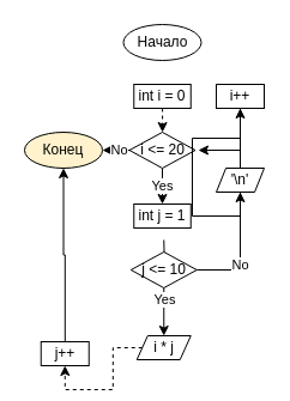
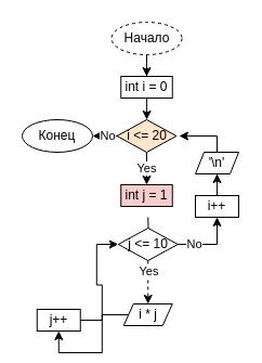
  <mxCell id="0" />
  <mxCell id="1" parent="0" />
- <mxCell id="3" value="Начало" style="ellipse;whiteSpace=wrap;html=1;" vertex="1" parent="1"><mxGeometry x="102.5" y="20" width="65" height="30" as="geometry" /></mxCell>
- <mxCell id="4" style="edgeStyle=orthogonalEdgeStyle;rounded=0;orthogonalLoop=1;jettySize=auto;html=1;entryX=0.5;entryY=0;entryDx=0;entryDy=0;dashed=1;" edge="1" parent="1" source="5" target="9"><mxGeometry relative="1" as="geometry" /></mxCell>
+ <mxCell id="2" style="edgeStyle=orthogonalEdgeStyle;rounded=0;orthogonalLoop=1;jettySize=auto;html=1;entryX=0.5;entryY=0;entryDx=0;entryDy=0;" edge="1" parent="1" source="3" target="5"><mxGeometry relative="1" as="geometry" /></mxCell>
+ <mxCell id="3" value="Начало" style="ellipse;whiteSpace=wrap;html=1;dashed=1;" vertex="1" parent="1"><mxGeometry x="102.5" y="20" width="65" height="30" as="geometry" /></mxCell>
+ <mxCell id="4" style="edgeStyle=orthogonalEdgeStyle;rounded=0;orthogonalLoop=1;jettySize=auto;html=1;entryX=0.5;entryY=0;entryDx=0;entryDy=0;" edge="1" parent="1" source="5" target="9"><mxGeometry relative="1" as="geometry" /></mxCell>
  <mxCell id="5" value="&lt;div&gt;int i = 0&lt;/div&gt;" style="rounded=0;whiteSpace=wrap;html=1;" vertex="1" parent="1"><mxGeometry x="111.25" y="70" width="47.5" height="20" as="geometry" /></mxCell>
  <mxCell id="6" value="Yes" style="edgeStyle=orthogonalEdgeStyle;rounded=0;orthogonalLoop=1;jettySize=auto;html=1;" edge="1" parent="1" source="9" target="11"><mxGeometry relative="1" as="geometry"><Array as="points"><mxPoint x="135" y="150" /><mxPoint x="135" y="150" /></Array></mxGeometry></mxCell>
  <mxCell id="7" style="edgeStyle=orthogonalEdgeStyle;rounded=0;orthogonalLoop=1;jettySize=auto;html=1;entryX=1;entryY=0.5;entryDx=0;entryDy=0;" edge="1" parent="1" source="9" target="17"><mxGeometry relative="1" as="geometry" /></mxCell>
  <mxCell id="8" value="No" style="edgeLabel;html=1;align=center;verticalAlign=middle;resizable=0;points=[];" vertex="1" connectable="0" parent="7"><mxGeometry x="-0.693" y="-1" relative="1" as="geometry"><mxPoint as="offset" /></mxGeometry></mxCell>
- <mxCell id="9" value="i &amp;lt;= 20" style="rhombus;whiteSpace=wrap;html=1;" vertex="1" parent="1"><mxGeometry x="107.5" y="110" width="55" height="30" as="geometry" /></mxCell>
+ <mxCell id="9" value="i &amp;lt;= 20" style="rhombus;whiteSpace=wrap;html=1;fillColor=#ffe6cc;" vertex="1" parent="1"><mxGeometry x="107.5" y="110" width="55" height="30" as="geometry" /></mxCell>
  <mxCell id="10" style="edgeStyle=orthogonalEdgeStyle;rounded=0;orthogonalLoop=1;jettySize=auto;html=1;" edge="1" parent="1" target="16"><mxGeometry relative="1" as="geometry"><mxPoint x="136.279" y="200" as="sourcePoint" /></mxGeometry></mxCell>
- <mxCell id="11" value="&lt;div&gt;int j = 1&lt;/div&gt;" style="rounded=0;whiteSpace=wrap;html=1;" vertex="1" parent="1"><mxGeometry x="111.25" y="170" width="47.5" height="20" as="geometry" /></mxCell>
+ <mxCell id="11" value="&lt;div&gt;int j = 1&lt;/div&gt;" style="rounded=0;whiteSpace=wrap;html=1;fillColor=#f8cecc;" vertex="1" parent="1"><mxGeometry x="111.25" y="170" width="47.5" height="20" as="geometry" /></mxCell>
  <mxCell id="12" style="edgeStyle=orthogonalEdgeStyle;rounded=0;orthogonalLoop=1;jettySize=auto;html=1;entryX=0.5;entryY=1;entryDx=0;entryDy=0;" edge="1" parent="1" source="16" target="19"><mxGeometry relative="1" as="geometry"><mxPoint x="201.25" y="200" as="targetPoint" /></mxGeometry></mxCell>
  <mxCell id="13" value="No" style="edgeLabel;html=1;align=center;verticalAlign=middle;resizable=0;points=[];" vertex="1" connectable="0" parent="12"><mxGeometry x="-0.516" y="1" relative="1" as="geometry"><mxPoint as="offset" /></mxGeometry></mxCell>
- <mxCell id="14" style="edgeStyle=orthogonalEdgeStyle;rounded=0;orthogonalLoop=1;jettySize=auto;html=1;entryX=0.5;entryY=0;entryDx=0;entryDy=0;" edge="1" parent="1" source="16" target="21"><mxGeometry relative="1" as="geometry" /></mxCell>
+ <mxCell id="14" style="edgeStyle=orthogonalEdgeStyle;rounded=0;orthogonalLoop=1;jettySize=auto;html=1;entryX=0.5;entryY=0;entryDx=0;entryDy=0;dashed=1;" edge="1" parent="1" source="16" target="21"><mxGeometry relative="1" as="geometry" /></mxCell>
  <mxCell id="15" value="Yes" style="edgeLabel;html=1;align=center;verticalAlign=middle;resizable=0;points=[];" vertex="1" connectable="0" parent="14"><mxGeometry x="-0.562" relative="1" as="geometry"><mxPoint as="offset" /></mxGeometry></mxCell>
  <mxCell id="16" value="j &amp;lt;= 10" style="rhombus;whiteSpace=wrap;html=1;" vertex="1" parent="1"><mxGeometry x="108.75" y="210" width="55" height="30" as="geometry" /></mxCell>
- <mxCell id="17" value="Конец" style="ellipse;whiteSpace=wrap;html=1;fillColor=#fff2cc;" vertex="1" parent="1"><mxGeometry x="20" y="110" width="65" height="30" as="geometry" /></mxCell>
+ <mxCell id="17" value="Конец" style="ellipse;whiteSpace=wrap;html=1;" vertex="1" parent="1"><mxGeometry x="20" y="110" width="65" height="30" as="geometry" /></mxCell>
  <mxCell id="18" style="edgeStyle=orthogonalEdgeStyle;rounded=0;orthogonalLoop=1;jettySize=auto;html=1;entryX=0.5;entryY=1;entryDx=0;entryDy=0;" edge="1" parent="1" source="19" target="25"><mxGeometry relative="1" as="geometry" /></mxCell>
- <mxCell id="19" value="i++" style="rounded=0;whiteSpace=wrap;html=1;" vertex="1" parent="1"><mxGeometry x="180" y="70" width="40" height="20" as="geometry" /></mxCell>
- <mxCell id="20" style="edgeStyle=orthogonalEdgeStyle;rounded=0;orthogonalLoop=1;jettySize=auto;html=1;entryX=0.5;entryY=1;entryDx=0;entryDy=0;dashed=1;" edge="1" parent="1" source="21" target="23"><mxGeometry relative="1" as="geometry" /></mxCell>
+ <mxCell id="19" value="i++" style="rounded=0;whiteSpace=wrap;html=1;" vertex="1" parent="1"><mxGeometry x="180" y="180" width="40" height="20" as="geometry" /></mxCell>
+ <mxCell id="20" style="edgeStyle=orthogonalEdgeStyle;rounded=0;orthogonalLoop=1;jettySize=auto;html=1;entryX=0.5;entryY=1;entryDx=0;entryDy=0;" edge="1" parent="1" source="21" target="23"><mxGeometry relative="1" as="geometry" /></mxCell>
  <mxCell id="21" value="i * j" style="shape=parallelogram;perimeter=parallelogramPerimeter;whiteSpace=wrap;html=1;" vertex="1" parent="1"><mxGeometry x="113.75" y="280" width="45" height="20" as="geometry" /></mxCell>
- <mxCell id="22" style="edgeStyle=orthogonalEdgeStyle;rounded=0;orthogonalLoop=1;jettySize=auto;html=1;" edge="1" parent="1" source="23" target="17"><mxGeometry relative="1" as="geometry" /></mxCell>
+ <mxCell id="22" style="edgeStyle=orthogonalEdgeStyle;rounded=0;orthogonalLoop=1;jettySize=auto;html=1;entryX=0;entryY=0.5;entryDx=0;entryDy=0;" edge="1" parent="1" source="23" target="16"><mxGeometry relative="1" as="geometry" /></mxCell>
  <mxCell id="23" value="j++" style="rounded=0;whiteSpace=wrap;html=1;" vertex="1" parent="1"><mxGeometry x="33.75" y="285" width="40" height="20" as="geometry" /></mxCell>
  <mxCell id="24" style="edgeStyle=orthogonalEdgeStyle;rounded=0;orthogonalLoop=1;jettySize=auto;html=1;" edge="1" parent="1" source="25"><mxGeometry relative="1" as="geometry"><mxPoint x="165" y="125" as="targetPoint" /><Array as="points"><mxPoint x="200" y="125" /></Array></mxGeometry></mxCell>
  <mxCell id="25" value="'\n'" style="shape=parallelogram;perimeter=parallelogramPerimeter;whiteSpace=wrap;html=1;" vertex="1" parent="1"><mxGeometry x="180" y="140" width="40" height="20" as="geometry" /></mxCell>
